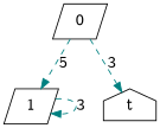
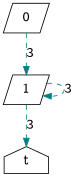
  digraph {
    node [shape=parallelogram]
    edge [color=teal style=dashed]
    0
    1
    t [shape=house]
-   0 -> 1 [label=5]
+   0 -> 1 [label=3]
    1 -> 1 [label=3]
-   0 -> t [label=3]
+   1 -> t [label=3]
  }
